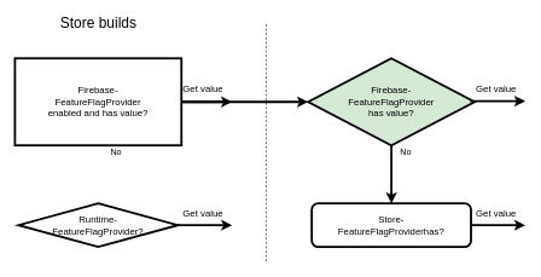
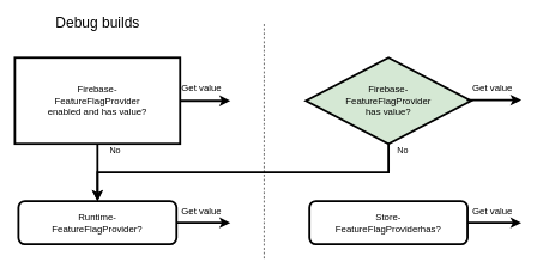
  <mxCell id="0" />
  <mxCell id="1" parent="0" />
- <mxCell id="2" value="" style="edgeStyle=orthogonalEdgeStyle;rounded=0;orthogonalLoop=1;jettySize=auto;html=1;strokeWidth=3;" edge="1" parent="1" source="3" target="7"><mxGeometry relative="1" as="geometry"><mxPoint x="135" y="290" as="targetPoint" /></mxGeometry></mxCell>
+ <mxCell id="2" value="" style="edgeStyle=orthogonalEdgeStyle;rounded=0;orthogonalLoop=1;jettySize=auto;html=1;entryX=0.5;entryY=0;entryDx=0;entryDy=0;strokeWidth=3;" edge="1" parent="1" source="3" target="6"><mxGeometry relative="1" as="geometry"><mxPoint x="135" y="290" as="targetPoint" /></mxGeometry></mxCell>
  <mxCell id="3" value="Firebase-&lt;br style=&quot;font-size: 13px;&quot;&gt;FeatureFlagProvider&lt;br style=&quot;font-size: 13px;&quot;&gt;enabled and has value?" style="whiteSpace=wrap;html=1;strokeWidth=3;fontSize=13;rounded=0;" vertex="1" parent="1"><mxGeometry x="20" y="80" width="230" height="120" as="geometry" /></mxCell>
  <mxCell id="4" value="" style="endArrow=classic;html=1;exitX=1;exitY=0.5;exitDx=0;exitDy=0;strokeWidth=3;" edge="1" parent="1" source="3"><mxGeometry width="50" height="50" relative="1" as="geometry"><mxPoint x="20" y="470" as="sourcePoint" /><mxPoint x="320" y="140" as="targetPoint" /></mxGeometry></mxCell>
  <mxCell id="5" value="" style="endArrow=classic;html=1;exitX=1;exitY=0.5;exitDx=0;exitDy=0;strokeWidth=3;" edge="1" parent="1" source="6"><mxGeometry width="50" height="50" relative="1" as="geometry"><mxPoint x="250" y="339.5" as="sourcePoint" /><mxPoint x="320" y="310" as="targetPoint" /></mxGeometry></mxCell>
- <mxCell id="6" value="&lt;span style=&quot;white-space: normal; font-size: 13px;&quot;&gt;Runtime-&lt;/span&gt;&lt;br style=&quot;white-space: normal; font-size: 13px;&quot;&gt;&lt;span style=&quot;white-space: normal; font-size: 13px;&quot;&gt;FeatureFlagProvider?&lt;/span&gt;" style="rhombus;whiteSpace=wrap;html=1;strokeWidth=3;fontSize=13;" vertex="1" parent="1"><mxGeometry x="25" y="280" width="220" height="60" as="geometry" /></mxCell>
+ <mxCell id="6" value="&lt;span style=&quot;white-space: normal; font-size: 13px;&quot;&gt;Runtime-&lt;/span&gt;&lt;br style=&quot;white-space: normal; font-size: 13px;&quot;&gt;&lt;span style=&quot;white-space: normal; font-size: 13px;&quot;&gt;FeatureFlagProvider?&lt;/span&gt;" style="rounded=1;whiteSpace=wrap;html=1;strokeWidth=3;fontSize=13;" vertex="1" parent="1"><mxGeometry x="25" y="280" width="220" height="60" as="geometry" /></mxCell>
  <mxCell id="7" value="Firebase-&lt;br style=&quot;font-size: 13px;&quot;&gt;FeatureFlagProvider&lt;br style=&quot;font-size: 13px;&quot;&gt;has value?" style="rhombus;whiteSpace=wrap;html=1;strokeWidth=3;fontSize=13;fillColor=#d5e8d4;" vertex="1" parent="1"><mxGeometry x="425" y="80" width="230" height="120" as="geometry" /></mxCell>
  <mxCell id="8" value="&lt;span style=&quot;white-space: normal; font-size: 13px;&quot;&gt;Store-&lt;/span&gt;&lt;br style=&quot;white-space: normal; font-size: 13px;&quot;&gt;&lt;span style=&quot;white-space: normal; font-size: 13px;&quot;&gt;FeatureFlagProviderhas?&lt;/span&gt;" style="rounded=1;whiteSpace=wrap;html=1;strokeWidth=3;fontSize=13;" vertex="1" parent="1"><mxGeometry x="430" y="280" width="220" height="60" as="geometry" /></mxCell>
- <mxCell id="9" value="" style="edgeStyle=orthogonalEdgeStyle;rounded=0;orthogonalLoop=1;jettySize=auto;html=1;entryX=0.5;entryY=0;entryDx=0;entryDy=0;exitX=0.5;exitY=1;exitDx=0;exitDy=0;strokeWidth=3;" edge="1" parent="1" source="7" target="8"><mxGeometry relative="1" as="geometry"><mxPoint x="534" y="200" as="sourcePoint" /><mxPoint x="534" y="280" as="targetPoint" /></mxGeometry></mxCell>
+ <mxCell id="9" value="" style="edgeStyle=orthogonalEdgeStyle;rounded=0;orthogonalLoop=1;jettySize=auto;html=1;exitX=0.5;exitY=1;exitDx=0;exitDy=0;strokeWidth=3;" edge="1" parent="1" source="7" target="6"><mxGeometry relative="1" as="geometry"><mxPoint x="534" y="200" as="sourcePoint" /><mxPoint x="534" y="280" as="targetPoint" /></mxGeometry></mxCell>
  <mxCell id="10" value="" style="endArrow=classic;html=1;exitX=1;exitY=0.5;exitDx=0;exitDy=0;strokeWidth=3;" edge="1" parent="1" source="8"><mxGeometry width="50" height="50" relative="1" as="geometry"><mxPoint x="650" y="300" as="sourcePoint" /><mxPoint x="725" y="310" as="targetPoint" /></mxGeometry></mxCell>
  <mxCell id="11" value="" style="endArrow=classic;html=1;exitX=0.974;exitY=0.492;exitDx=0;exitDy=0;exitPerimeter=0;strokeWidth=3;" edge="1" parent="1" source="7"><mxGeometry width="50" height="50" relative="1" as="geometry"><mxPoint x="650" y="140" as="sourcePoint" /><mxPoint x="725" y="139" as="targetPoint" /></mxGeometry></mxCell>
  <mxCell id="12" value="No" style="text;html=1;strokeColor=none;fillColor=none;align=center;verticalAlign=middle;whiteSpace=wrap;rounded=0;" vertex="1" parent="1"><mxGeometry x="140" y="200" width="40" height="20" as="geometry" /></mxCell>
  <mxCell id="13" value="No" style="text;html=1;strokeColor=none;fillColor=none;align=center;verticalAlign=middle;whiteSpace=wrap;rounded=0;" vertex="1" parent="1"><mxGeometry x="540" y="200" width="40" height="20" as="geometry" /></mxCell>
  <mxCell id="14" value="Get value" style="text;html=1;strokeColor=none;fillColor=none;align=center;verticalAlign=middle;whiteSpace=wrap;rounded=0;fontSize=13;" vertex="1" parent="1"><mxGeometry x="250" y="112" width="60" height="20" as="geometry" /></mxCell>
  <mxCell id="15" value="Get value" style="text;html=1;strokeColor=none;fillColor=none;align=center;verticalAlign=middle;whiteSpace=wrap;rounded=0;fontSize=13;" vertex="1" parent="1"><mxGeometry x="655" y="112" width="60" height="20" as="geometry" /></mxCell>
  <mxCell id="16" value="Get value" style="text;html=1;strokeColor=none;fillColor=none;align=center;verticalAlign=middle;whiteSpace=wrap;rounded=0;fontSize=13;" vertex="1" parent="1"><mxGeometry x="655" y="284" width="60" height="20" as="geometry" /></mxCell>
  <mxCell id="17" value="Get value" style="text;html=1;strokeColor=none;fillColor=none;align=center;verticalAlign=middle;whiteSpace=wrap;rounded=0;fontSize=13;" vertex="1" parent="1"><mxGeometry x="250" y="284" width="60" height="20" as="geometry" /></mxCell>
  <mxCell id="18" value="" style="endArrow=none;dashed=1;html=1;" edge="1" parent="1"><mxGeometry width="50" height="50" relative="1" as="geometry"><mxPoint x="367" y="360" as="sourcePoint" /><mxPoint x="367" y="30" as="targetPoint" /></mxGeometry></mxCell>
- <mxCell id="19" value="Store builds" style="text;html=1;strokeColor=none;fillColor=none;align=center;verticalAlign=middle;whiteSpace=wrap;rounded=0;fontSize=20;" vertex="1" parent="1"><mxGeometry x="66.5" y="20" width="137" height="20" as="geometry" /></mxCell>
+ <mxCell id="19" value="Debug builds" style="text;html=1;strokeColor=none;fillColor=none;align=center;verticalAlign=middle;whiteSpace=wrap;rounded=0;fontSize=20;" vertex="1" parent="1"><mxGeometry x="66.5" y="20" width="137" height="20" as="geometry" /></mxCell>
